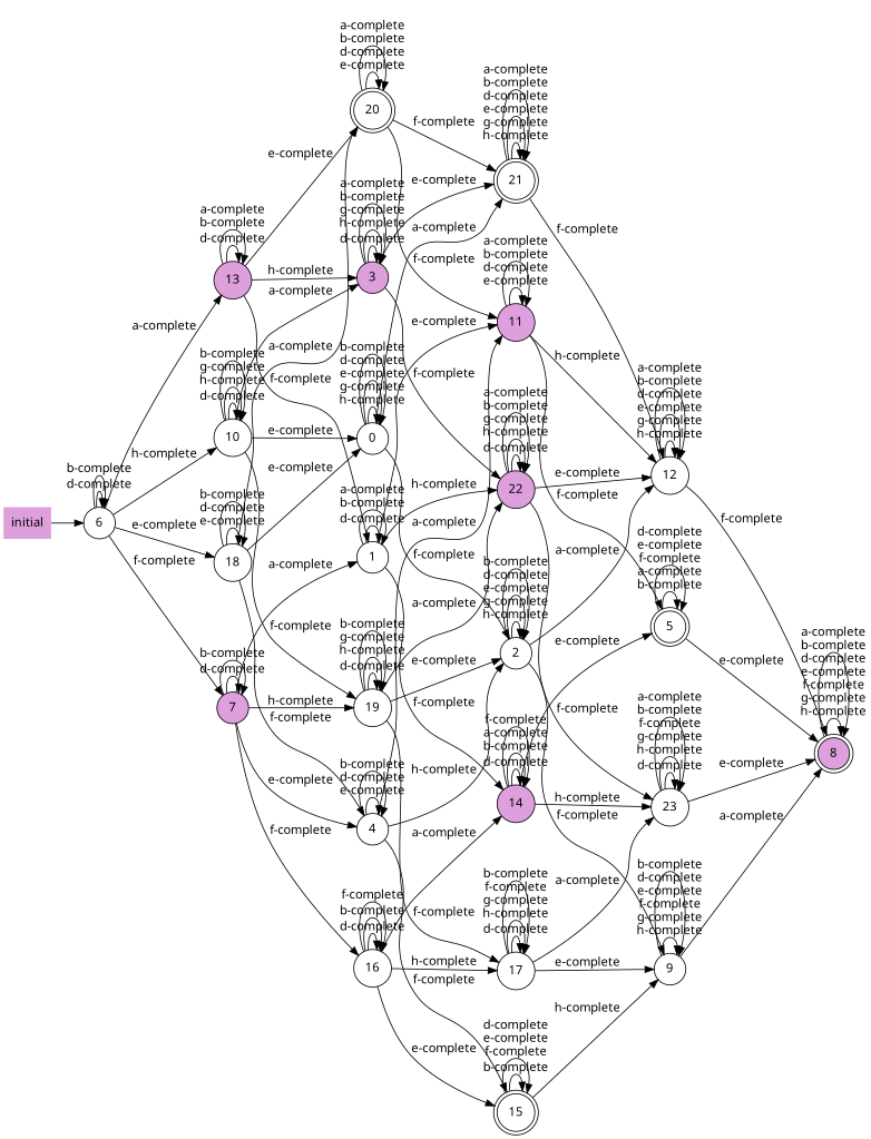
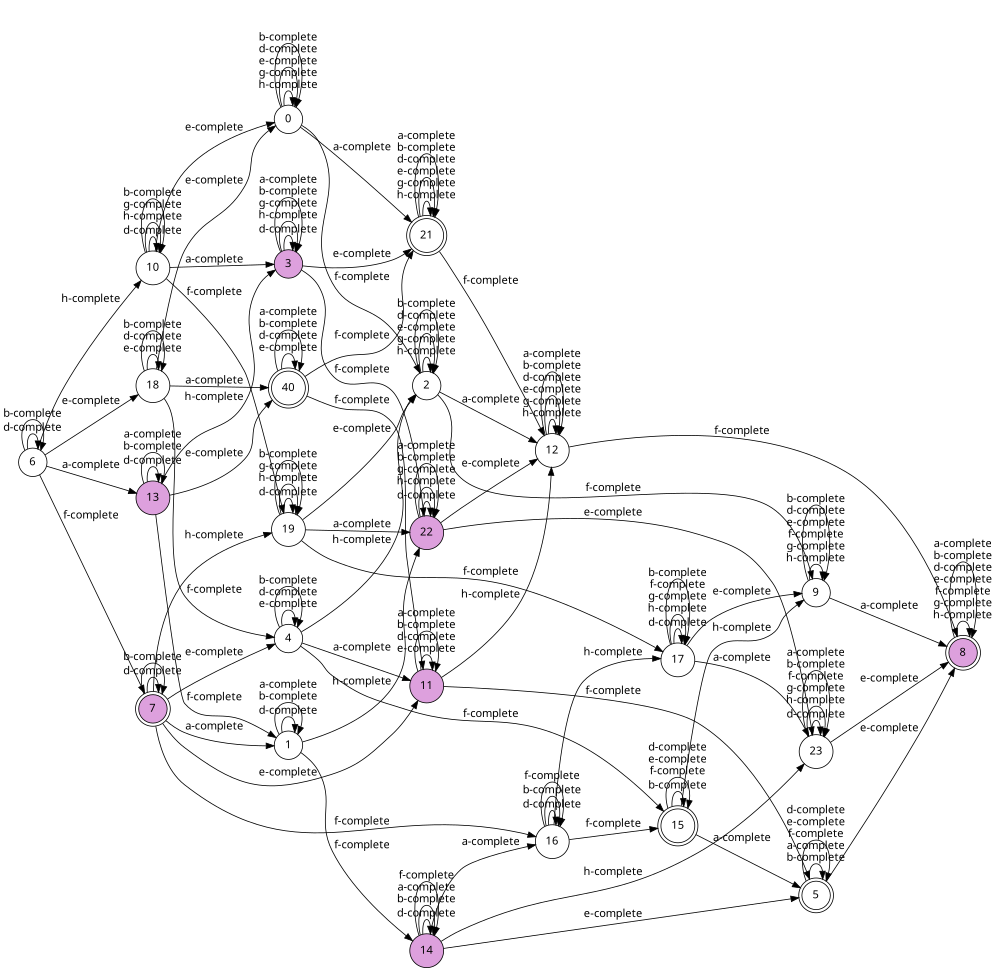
  digraph {
    fontname="Noto Sans"
    rankdir=LR
    node [fillcolor=white fontname="Noto Sans" shape=circle style=filled]
    edge [fontname="Noto Sans"]
    0
    21 [shape=doublecircle]
    2
    12
    9
    8 [fillcolor=plum shape=doublecircle]
    1
    22 [fillcolor=plum]
    11 [fillcolor=plum]
    14 [fillcolor=plum]
    23
    5 [shape=doublecircle]
    3 [fillcolor=plum]
    4
    15 [shape=doublecircle]
    6
    13 [fillcolor=plum]
    10
    18
-   7 [fillcolor=plum]
-   20 [shape=doublecircle]
+   7 [fillcolor=plum shape=doublecircle]
+   20 [shape=doublecircle label=40]
    19
    16
-   initial [fillcolor=plum shape=plaintext]
    17
    0 -> 0 [label="g-complete\nh-complete"]
    0 -> 0 [label="d-complete\ne-complete"]
    0 -> 0 [label="b-complete"]
    0 -> 21 [label="a-complete"]
    0 -> 2 [label="f-complete"]
    21 -> 21 [label="g-complete\nh-complete"]
    21 -> 21 [label="d-complete\ne-complete"]
    21 -> 21 [label="a-complete\nb-complete"]
    21 -> 12 [label="f-complete"]
    2 -> 2 [label="g-complete\nh-complete"]
    2 -> 2 [label="d-complete\ne-complete"]
    2 -> 2 [label="b-complete"]
    2 -> 12 [label="a-complete"]
    2 -> 9 [label="f-complete"]
    12 -> 12 [label="g-complete\nh-complete"]
    12 -> 12 [label="d-complete\ne-complete"]
    12 -> 12 [label="a-complete\nb-complete"]
    12 -> 8 [label="f-complete"]
    9 -> 9 [label="d-complete\ne-complete\nf-complete\ng-complete\nh-complete"]
    9 -> 9 [label="b-complete"]
    9 -> 8 [label="a-complete"]
    8 -> 8 [label="d-complete\ne-complete\nf-complete\ng-complete\nh-complete"]
    8 -> 8 [label="a-complete\nb-complete"]
    1 -> 1 [label="d-complete"]
    1 -> 1 [label="a-complete\nb-complete"]
    1 -> 22 [label="h-complete"]
-   1 -> 11 [label="e-complete"]
+   7 -> 11 [label="e-complete"]
    1 -> 14 [label="f-complete"]
    22 -> 12 [label="e-complete"]
    22 -> 22 [label="d-complete"]
    22 -> 22 [label="g-complete\nh-complete"]
    22 -> 22 [label="a-complete\nb-complete"]
-   22 -> 23 [label="f-complete"]
+   22 -> 23 [label="e-complete"]
    11 -> 12 [label="h-complete"]
    11 -> 11 [label="d-complete\ne-complete"]
    11 -> 11 [label="a-complete\nb-complete"]
    11 -> 5 [label="f-complete"]
    14 -> 14 [label="d-complete"]
    14 -> 14 [label="a-complete\nb-complete"]
    14 -> 14 [label="f-complete"]
    14 -> 23 [label="h-complete"]
    14 -> 5 [label="e-complete"]
    23 -> 8 [label="e-complete"]
    23 -> 23 [label="d-complete"]
    23 -> 23 [label="f-complete\ng-complete\nh-complete"]
    23 -> 23 [label="a-complete\nb-complete"]
    5 -> 8 [label="e-complete"]
    5 -> 5 [label="a-complete\nb-complete"]
    5 -> 5 [label="d-complete\ne-complete\nf-complete"]
    3 -> 21 [label="e-complete"]
    3 -> 22 [label="f-complete"]
    3 -> 3 [label="d-complete"]
    3 -> 3 [label="g-complete\nh-complete"]
    3 -> 3 [label="a-complete\nb-complete"]
    4 -> 2 [label="h-complete"]
    4 -> 11 [label="a-complete"]
    4 -> 4 [label="d-complete\ne-complete"]
    4 -> 4 [label="b-complete"]
    4 -> 15 [label="f-complete"]
    15 -> 9 [label="h-complete"]
+   15 -> 5 [label="a-complete"]
    15 -> 15 [label="b-complete"]
    15 -> 15 [label="d-complete\ne-complete\nf-complete"]
    6 -> 6 [label="d-complete"]
    6 -> 6 [label="b-complete"]
    6 -> 13 [label="a-complete"]
    6 -> 10 [label="h-complete"]
    6 -> 18 [label="e-complete"]
    6 -> 7 [label="f-complete"]
    13 -> 1 [label="f-complete"]
    13 -> 3 [label="h-complete"]
    13 -> 13 [label="d-complete"]
    13 -> 13 [label="a-complete\nb-complete"]
    13 -> 20 [label="e-complete"]
    10 -> 0 [label="e-complete"]
    10 -> 3 [label="a-complete"]
    10 -> 10 [label="d-complete"]
    10 -> 10 [label="g-complete\nh-complete"]
    10 -> 10 [label="b-complete"]
    10 -> 19 [label="f-complete"]
    18 -> 0 [label="e-complete"]
    18 -> 4 [label="f-complete"]
    18 -> 18 [label="d-complete\ne-complete"]
    18 -> 18 [label="b-complete"]
    18 -> 20 [label="a-complete"]
    7 -> 1 [label="a-complete"]
    7 -> 4 [label="e-complete"]
    7 -> 7 [label="d-complete"]
    7 -> 7 [label="b-complete"]
    7 -> 19 [label="h-complete"]
    7 -> 16 [label="f-complete"]
    20 -> 21 [label="f-complete"]
    20 -> 11 [label="f-complete"]
    20 -> 20 [label="d-complete\ne-complete"]
    20 -> 20 [label="a-complete\nb-complete"]
    19 -> 2 [label="e-complete"]
    19 -> 22 [label="a-complete"]
    19 -> 19 [label="d-complete"]
    19 -> 19 [label="g-complete\nh-complete"]
    19 -> 19 [label="b-complete"]
    19 -> 17 [label="f-complete"]
-   16 -> 14 [label="a-complete"]
-   16 -> 15 [label="e-complete"]
+   14 -> 16 [label="a-complete"]
+   16 -> 15 [label="f-complete"]
    16 -> 16 [label="d-complete"]
    16 -> 16 [label="b-complete"]
    16 -> 16 [label="f-complete"]
    16 -> 17 [label="h-complete"]
-   initial -> 6
    17 -> 9 [label="e-complete"]
    17 -> 23 [label="a-complete"]
    17 -> 17 [label="d-complete"]
    17 -> 17 [label="f-complete\ng-complete\nh-complete"]
    17 -> 17 [label="b-complete"]
  }
